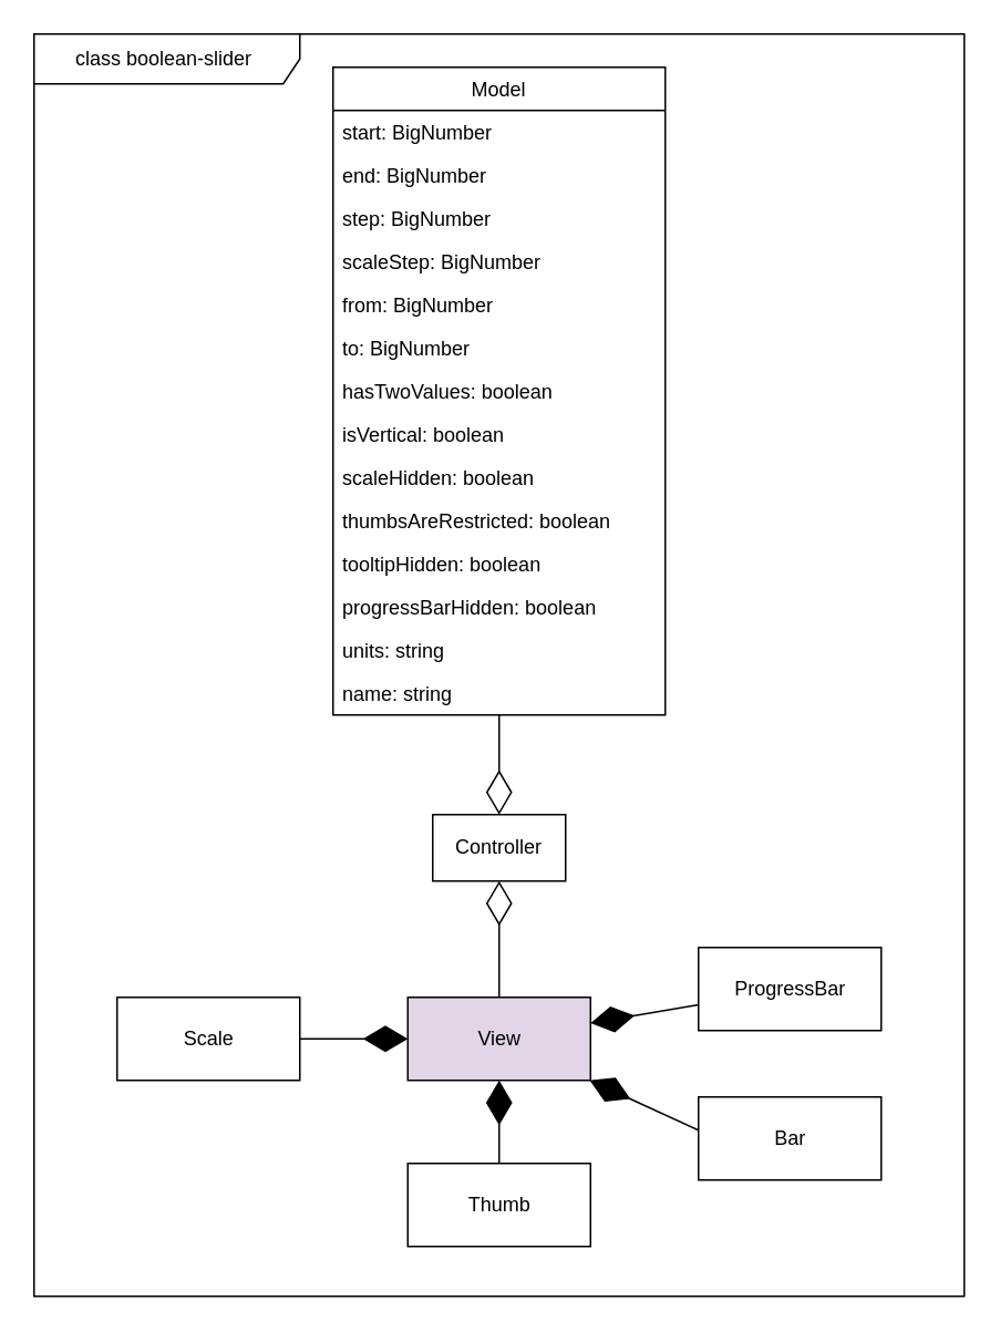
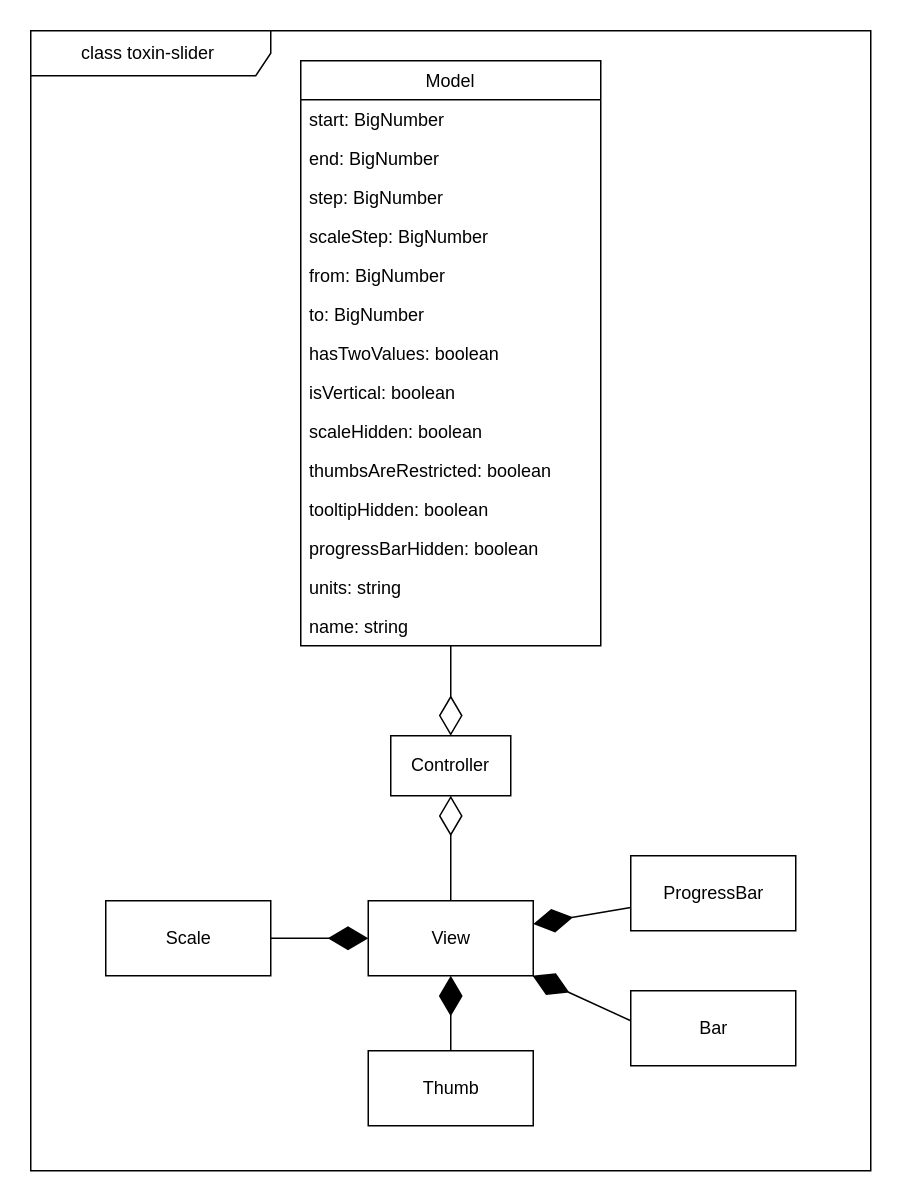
  <mxCell id="0" />
  <mxCell id="1" parent="0" />
  <mxCell id="2" value="Controller" style="rounded=0;whiteSpace=wrap;html=1;" parent="1" vertex="1"><mxGeometry x="260" y="490" width="80" height="40" as="geometry" /></mxCell>
  <mxCell id="3" value="Model" style="swimlane;fontStyle=0;childLayout=stackLayout;horizontal=1;startSize=26;fillColor=none;horizontalStack=0;resizeParent=1;resizeParentMax=0;resizeLast=0;collapsible=1;marginBottom=0;" parent="1" vertex="1"><mxGeometry x="200" y="40" width="200" height="390" as="geometry" /></mxCell>
  <mxCell id="4" value="start: BigNumber" style="text;strokeColor=none;fillColor=none;align=left;verticalAlign=top;spacingLeft=4;spacingRight=4;overflow=hidden;rotatable=0;points=[[0,0.5],[1,0.5]];portConstraint=eastwest;" parent="3" vertex="1"><mxGeometry y="26" width="200" height="26" as="geometry" /></mxCell>
  <mxCell id="5" value="end: BigNumber" style="text;strokeColor=none;fillColor=none;align=left;verticalAlign=top;spacingLeft=4;spacingRight=4;overflow=hidden;rotatable=0;points=[[0,0.5],[1,0.5]];portConstraint=eastwest;" parent="3" vertex="1"><mxGeometry y="52" width="200" height="26" as="geometry" /></mxCell>
  <mxCell id="6" value="step: BigNumber" style="text;strokeColor=none;fillColor=none;align=left;verticalAlign=top;spacingLeft=4;spacingRight=4;overflow=hidden;rotatable=0;points=[[0,0.5],[1,0.5]];portConstraint=eastwest;" parent="3" vertex="1"><mxGeometry y="78" width="200" height="26" as="geometry" /></mxCell>
  <mxCell id="7" value="scaleStep: BigNumber" style="text;strokeColor=none;fillColor=none;align=left;verticalAlign=top;spacingLeft=4;spacingRight=4;overflow=hidden;rotatable=0;points=[[0,0.5],[1,0.5]];portConstraint=eastwest;" vertex="1" parent="3"><mxGeometry y="104" width="200" height="26" as="geometry" /></mxCell>
  <mxCell id="8" value="from: BigNumber" style="text;strokeColor=none;fillColor=none;align=left;verticalAlign=top;spacingLeft=4;spacingRight=4;overflow=hidden;rotatable=0;points=[[0,0.5],[1,0.5]];portConstraint=eastwest;" parent="3" vertex="1"><mxGeometry y="130" width="200" height="26" as="geometry" /></mxCell>
  <mxCell id="9" value="to: BigNumber" style="text;strokeColor=none;fillColor=none;align=left;verticalAlign=top;spacingLeft=4;spacingRight=4;overflow=hidden;rotatable=0;points=[[0,0.5],[1,0.5]];portConstraint=eastwest;" parent="3" vertex="1"><mxGeometry y="156" width="200" height="26" as="geometry" /></mxCell>
  <mxCell id="10" value="hasTwoValues: boolean" style="text;strokeColor=none;fillColor=none;align=left;verticalAlign=top;spacingLeft=4;spacingRight=4;overflow=hidden;rotatable=0;points=[[0,0.5],[1,0.5]];portConstraint=eastwest;" parent="3" vertex="1"><mxGeometry y="182" width="200" height="26" as="geometry" /></mxCell>
  <mxCell id="11" value="isVertical: boolean" style="text;strokeColor=none;fillColor=none;align=left;verticalAlign=top;spacingLeft=4;spacingRight=4;overflow=hidden;rotatable=0;points=[[0,0.5],[1,0.5]];portConstraint=eastwest;" vertex="1" parent="3"><mxGeometry y="208" width="200" height="26" as="geometry" /></mxCell>
  <mxCell id="12" value="scaleHidden: boolean" style="text;strokeColor=none;fillColor=none;align=left;verticalAlign=top;spacingLeft=4;spacingRight=4;overflow=hidden;rotatable=0;points=[[0,0.5],[1,0.5]];portConstraint=eastwest;" vertex="1" parent="3"><mxGeometry y="234" width="200" height="26" as="geometry" /></mxCell>
  <mxCell id="13" value="thumbsAreRestricted: boolean" style="text;strokeColor=none;fillColor=none;align=left;verticalAlign=top;spacingLeft=4;spacingRight=4;overflow=hidden;rotatable=0;points=[[0,0.5],[1,0.5]];portConstraint=eastwest;" vertex="1" parent="3"><mxGeometry y="260" width="200" height="26" as="geometry" /></mxCell>
  <mxCell id="14" value="tooltipHidden: boolean" style="text;strokeColor=none;fillColor=none;align=left;verticalAlign=top;spacingLeft=4;spacingRight=4;overflow=hidden;rotatable=0;points=[[0,0.5],[1,0.5]];portConstraint=eastwest;" vertex="1" parent="3"><mxGeometry y="286" width="200" height="26" as="geometry" /></mxCell>
  <mxCell id="15" value="progressBarHidden: boolean" style="text;strokeColor=none;fillColor=none;align=left;verticalAlign=top;spacingLeft=4;spacingRight=4;overflow=hidden;rotatable=0;points=[[0,0.5],[1,0.5]];portConstraint=eastwest;" vertex="1" parent="3"><mxGeometry y="312" width="200" height="26" as="geometry" /></mxCell>
  <mxCell id="16" value="units: string" style="text;strokeColor=none;fillColor=none;align=left;verticalAlign=top;spacingLeft=4;spacingRight=4;overflow=hidden;rotatable=0;points=[[0,0.5],[1,0.5]];portConstraint=eastwest;" vertex="1" parent="3"><mxGeometry y="338" width="200" height="26" as="geometry" /></mxCell>
  <mxCell id="17" value="name: string" style="text;strokeColor=none;fillColor=none;align=left;verticalAlign=top;spacingLeft=4;spacingRight=4;overflow=hidden;rotatable=0;points=[[0,0.5],[1,0.5]];portConstraint=eastwest;" vertex="1" parent="3"><mxGeometry y="364" width="200" height="26" as="geometry" /></mxCell>
  <mxCell id="18" value="" style="endArrow=diamondThin;endFill=0;endSize=24;html=1;rounded=0;" parent="1" target="2" edge="1"><mxGeometry width="160" relative="1" as="geometry"><mxPoint x="300" y="600" as="sourcePoint" /><mxPoint x="300" y="550" as="targetPoint" /></mxGeometry></mxCell>
  <mxCell id="19" value="Thumb" style="html=1;" parent="1" vertex="1"><mxGeometry x="245" y="700" width="110" height="50" as="geometry" /></mxCell>
  <mxCell id="20" value="" style="endArrow=diamondThin;endFill=1;endSize=24;html=1;rounded=0;" parent="1" source="19" target="28" edge="1"><mxGeometry width="160" relative="1" as="geometry"><mxPoint x="180" y="600" as="sourcePoint" /><mxPoint x="300" y="630" as="targetPoint" /></mxGeometry></mxCell>
  <mxCell id="21" value="Scale" style="html=1;" parent="1" vertex="1"><mxGeometry x="70" y="600" width="110" height="50" as="geometry" /></mxCell>
  <mxCell id="22" value="" style="endArrow=diamondThin;endFill=1;endSize=24;html=1;rounded=0;" parent="1" source="21" target="28" edge="1"><mxGeometry width="160" relative="1" as="geometry"><mxPoint x="90" y="600" as="sourcePoint" /><mxPoint x="265" y="621.512" as="targetPoint" /></mxGeometry></mxCell>
  <mxCell id="23" value="ProgressBar" style="html=1;" parent="1" vertex="1"><mxGeometry x="420" y="570" width="110" height="50" as="geometry" /></mxCell>
  <mxCell id="24" value="Bar" style="html=1;" parent="1" vertex="1"><mxGeometry x="420" y="660" width="110" height="50" as="geometry" /></mxCell>
  <mxCell id="25" value="" style="endArrow=diamondThin;endFill=1;endSize=24;html=1;rounded=0;exitX=0;exitY=0.4;exitDx=0;exitDy=0;exitPerimeter=0;" parent="1" source="24" target="28" edge="1"><mxGeometry width="160" relative="1" as="geometry"><mxPoint x="460" y="520" as="sourcePoint" /><mxPoint x="385.51" y="638.022" as="targetPoint" /></mxGeometry></mxCell>
  <mxCell id="26" value="" style="endArrow=diamondThin;endFill=1;endSize=24;html=1;rounded=0;" parent="1" target="28" edge="1" source="23"><mxGeometry width="160" relative="1" as="geometry"><mxPoint x="460" y="610" as="sourcePoint" /><mxPoint x="335.21" y="604.62" as="targetPoint" /></mxGeometry></mxCell>
- <mxCell id="27" value="class boolean-slider&amp;nbsp;" style="shape=umlFrame;whiteSpace=wrap;html=1;width=160;height=30;" parent="1" vertex="1"><mxGeometry x="20" y="20" width="560" height="760" as="geometry" /></mxCell>
- <mxCell id="28" value="View" style="html=1;fillColor=#e1d5e7;" vertex="1" parent="1"><mxGeometry x="245" y="600" width="110" height="50" as="geometry" /></mxCell>
+ <mxCell id="27" value="class toxin-slider&amp;nbsp;" style="shape=umlFrame;whiteSpace=wrap;html=1;width=160;height=30;" parent="1" vertex="1"><mxGeometry x="20" y="20" width="560" height="760" as="geometry" /></mxCell>
+ <mxCell id="28" value="View" style="html=1;" vertex="1" parent="1"><mxGeometry x="245" y="600" width="110" height="50" as="geometry" /></mxCell>
  <mxCell id="29" value="" style="endArrow=diamondThin;endFill=0;endSize=24;html=1;rounded=0;" edge="1" parent="1" source="3" target="2"><mxGeometry width="160" relative="1" as="geometry"><mxPoint x="300" y="430" as="sourcePoint" /><mxPoint x="360" y="440" as="targetPoint" /></mxGeometry></mxCell>
